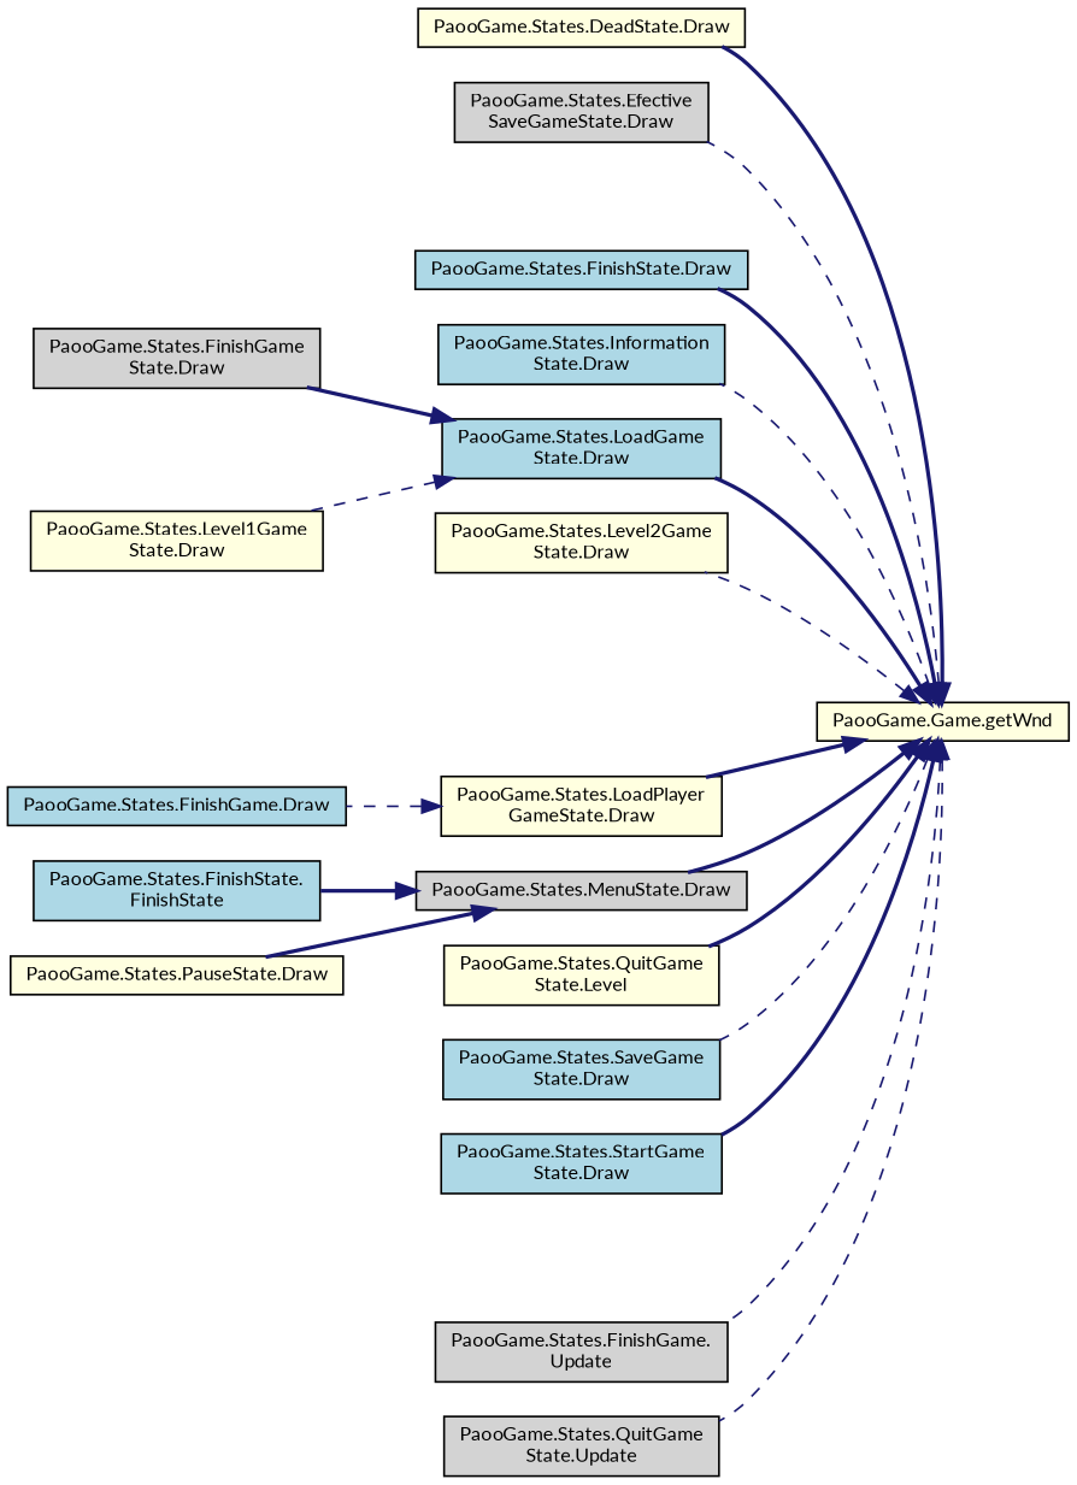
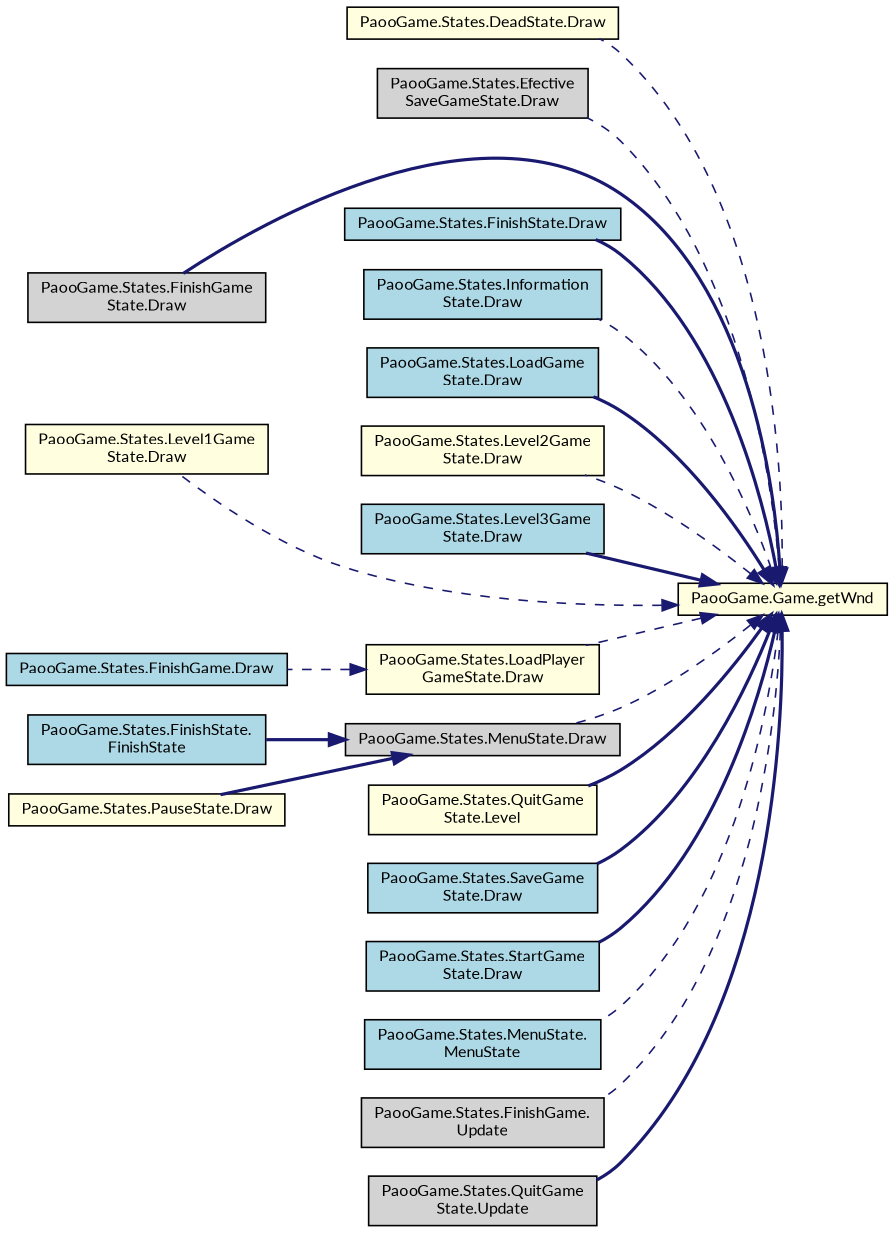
  digraph {
    fontname=Lato
    rankdir=RL
    node [color=black fillcolor=lightblue fontname=Lato fontsize=10 shape=record style=filled]
    edge [color=midnightblue dir=back fontname=Lato fontsize=10 labelfontname=Helvetica labelfontsize=10 style=bold]
    n1 [fillcolor=lightyellow fontcolor=black height=0.2 label="PaooGame.Game.getWnd" width=0.4]
    n2 [fillcolor=lightyellow height=0.2 label="PaooGame.States.DeadState.Draw" width=0.4]
    n3 [fillcolor=lightgrey height=0.2 label="PaooGame.States.Efective\lSaveGameState.Draw" width=0.4]
    n4 [fillcolor=lightgrey height=0.2 label="PaooGame.States.FinishGame\lState.Draw" width=0.4]
    n5 [height=0.2 label="PaooGame.States.FinishState.Draw" width=0.4]
    n6 [height=0.2 label="PaooGame.States.Information\lState.Draw" width=0.4]
    n7 [fillcolor=lightyellow height=0.2 label="PaooGame.States.Level1Game\lState.Draw" width=0.4]
    n8 [fillcolor=lightyellow height=0.2 label="PaooGame.States.Level2Game\lState.Draw" width=0.4]
+   n9 [height=0.2 label="PaooGame.States.Level3Game\lState.Draw" width=0.4]
    n10 [height=0.2 label="PaooGame.States.LoadGame\lState.Draw" width=0.4]
    n11 [fillcolor=lightyellow height=0.2 label="PaooGame.States.LoadPlayer\lGameState.Draw" width=0.4]
    n12 [fillcolor=lightgrey height=0.2 label="PaooGame.States.MenuState.Draw" width=0.4]
    n13 [fillcolor=lightyellow height=0.2 label="PaooGame.States.QuitGame\lState.Level" width=0.4]
    n14 [height=0.2 label="PaooGame.States.SaveGame\lState.Draw" width=0.4]
    n15 [height=0.2 label="PaooGame.States.StartGame\lState.Draw" width=0.4]
+   n16 [height=0.2 label="PaooGame.States.MenuState.\lMenuState" width=0.4]
    n17 [fillcolor=lightgrey height=0.2 label="PaooGame.States.FinishGame.\lUpdate" width=0.4]
    n18 [fillcolor=lightgrey height=0.2 label="PaooGame.States.QuitGame\lState.Update" width=0.4]
    n19 [height=0.2 label="PaooGame.States.FinishGame.Draw" width=0.4]
    n20 [fillcolor=lightyellow height=0.2 label="PaooGame.States.PauseState.Draw" width=0.4]
    n21 [height=0.2 label="PaooGame.States.FinishState.\lFinishState" width=0.4]
-   n1 -> n2
+   n1 -> n2 [style=dashed]
    n1 -> n3 [style=dashed]
-   n10 -> n4
+   n1 -> n4
    n1 -> n5
    n1 -> n6 [style=dashed]
-   n10 -> n7 [style=dashed]
+   n1 -> n7 [style=dashed]
    n1 -> n8 [style=dashed]
+   n1 -> n9
    n1 -> n10
-   n1 -> n11
-   n1 -> n12
+   n1 -> n11 [style=dashed]
+   n1 -> n12 [style=dashed]
    n1 -> n13
-   n1 -> n14 [style=dashed]
+   n1 -> n14
    n1 -> n15
+   n1 -> n16 [style=dashed]
    n1 -> n17 [style=dashed]
-   n1 -> n18 [style=dashed]
+   n1 -> n18
    n11 -> n19 [style=dashed]
    n12 -> n20
    n12 -> n21
  }
